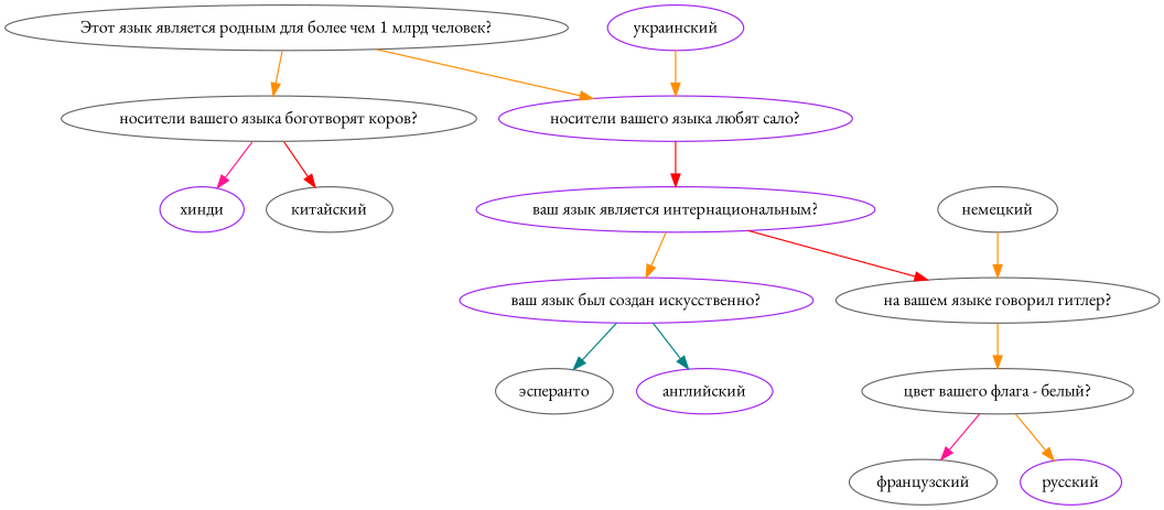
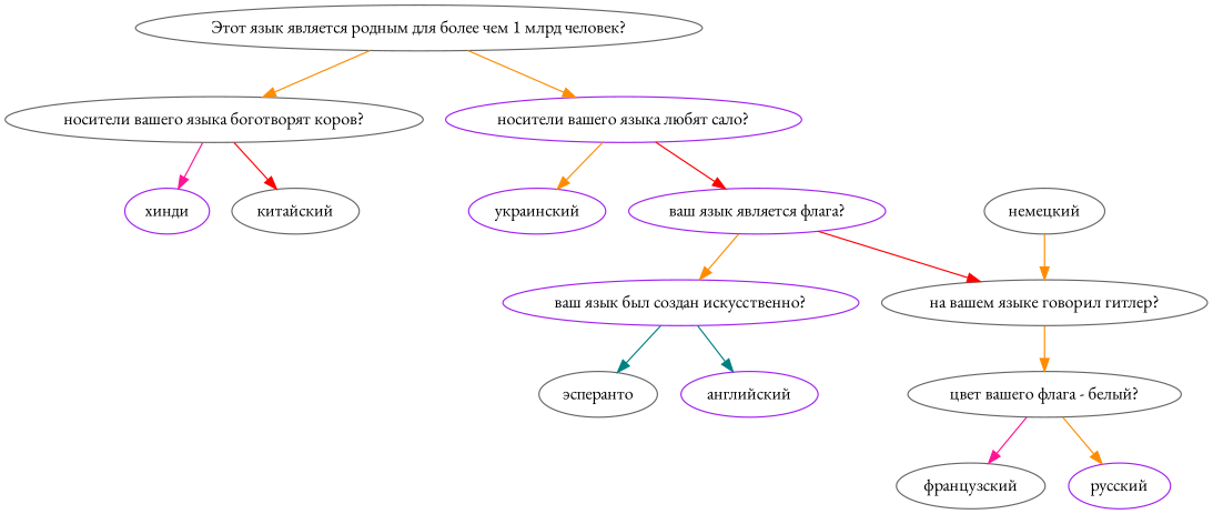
  digraph {
    fontname="EB Garamond"
    node [color=gray40 fontname="EB Garamond"]
    edge [color=darkorange fontname="EB Garamond"]
    n1 [label="Этот язык является родным для более чем 1 млрд человек?"]
    n2 [label="носители вашего языка боготворят коров?"]
    n3 [color=purple label="носители вашего языка любят сало?"]
    n4 [color=purple label="хинди"]
    n5 [label="китайский"]
    n6 [color=purple label="украинский"]
-   n7 [color=purple label="ваш язык является интернациональным?"]
+   n7 [color=purple label="ваш язык является флага?"]
    n8 [color=purple label="ваш язык был создан искусственно?"]
    n9 [label="на вашем языке говорил гитлер?"]
    n10 [label="эсперанто"]
    n11 [color=purple label="английский"]
    n12 [label="цвет вашего флага - белый?"]
    n13 [label="немецкий"]
    n14 [label="французский"]
    n15 [color=purple label="русский"]
    n1 -> n2
    n1 -> n3
    n2 -> n4 [color=deeppink]
    n2 -> n5 [color=red]
-   n6 -> n3
+   n3 -> n6
    n3 -> n7 [color=red]
    n7 -> n8
    n7 -> n9 [color=red]
    n8 -> n10 [color=teal]
    n8 -> n11 [color=teal]
    n9 -> n12
    n12 -> n14 [color=deeppink]
    n12 -> n15
    n13 -> n9
  }
